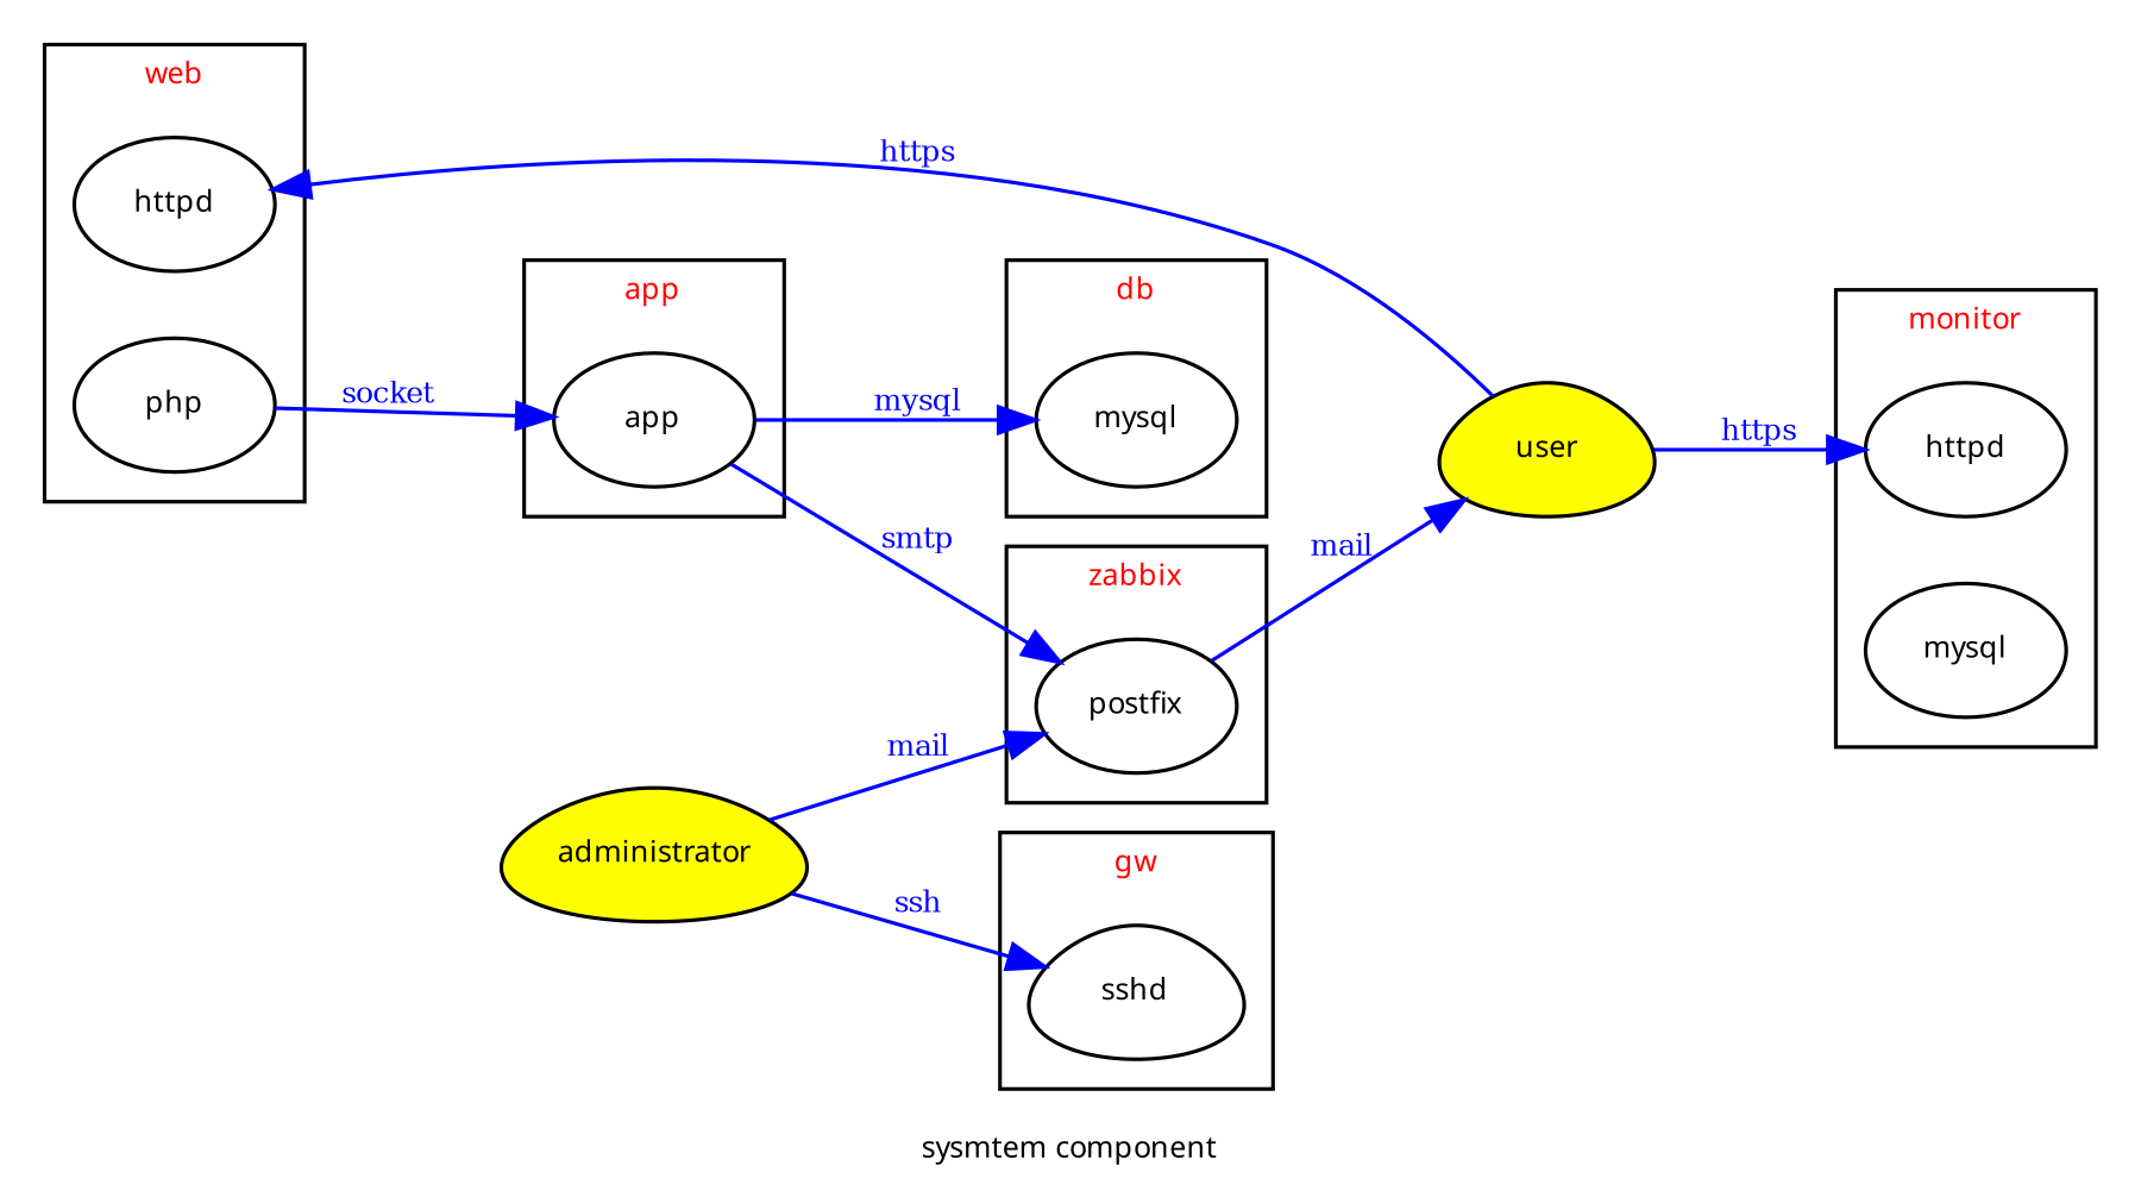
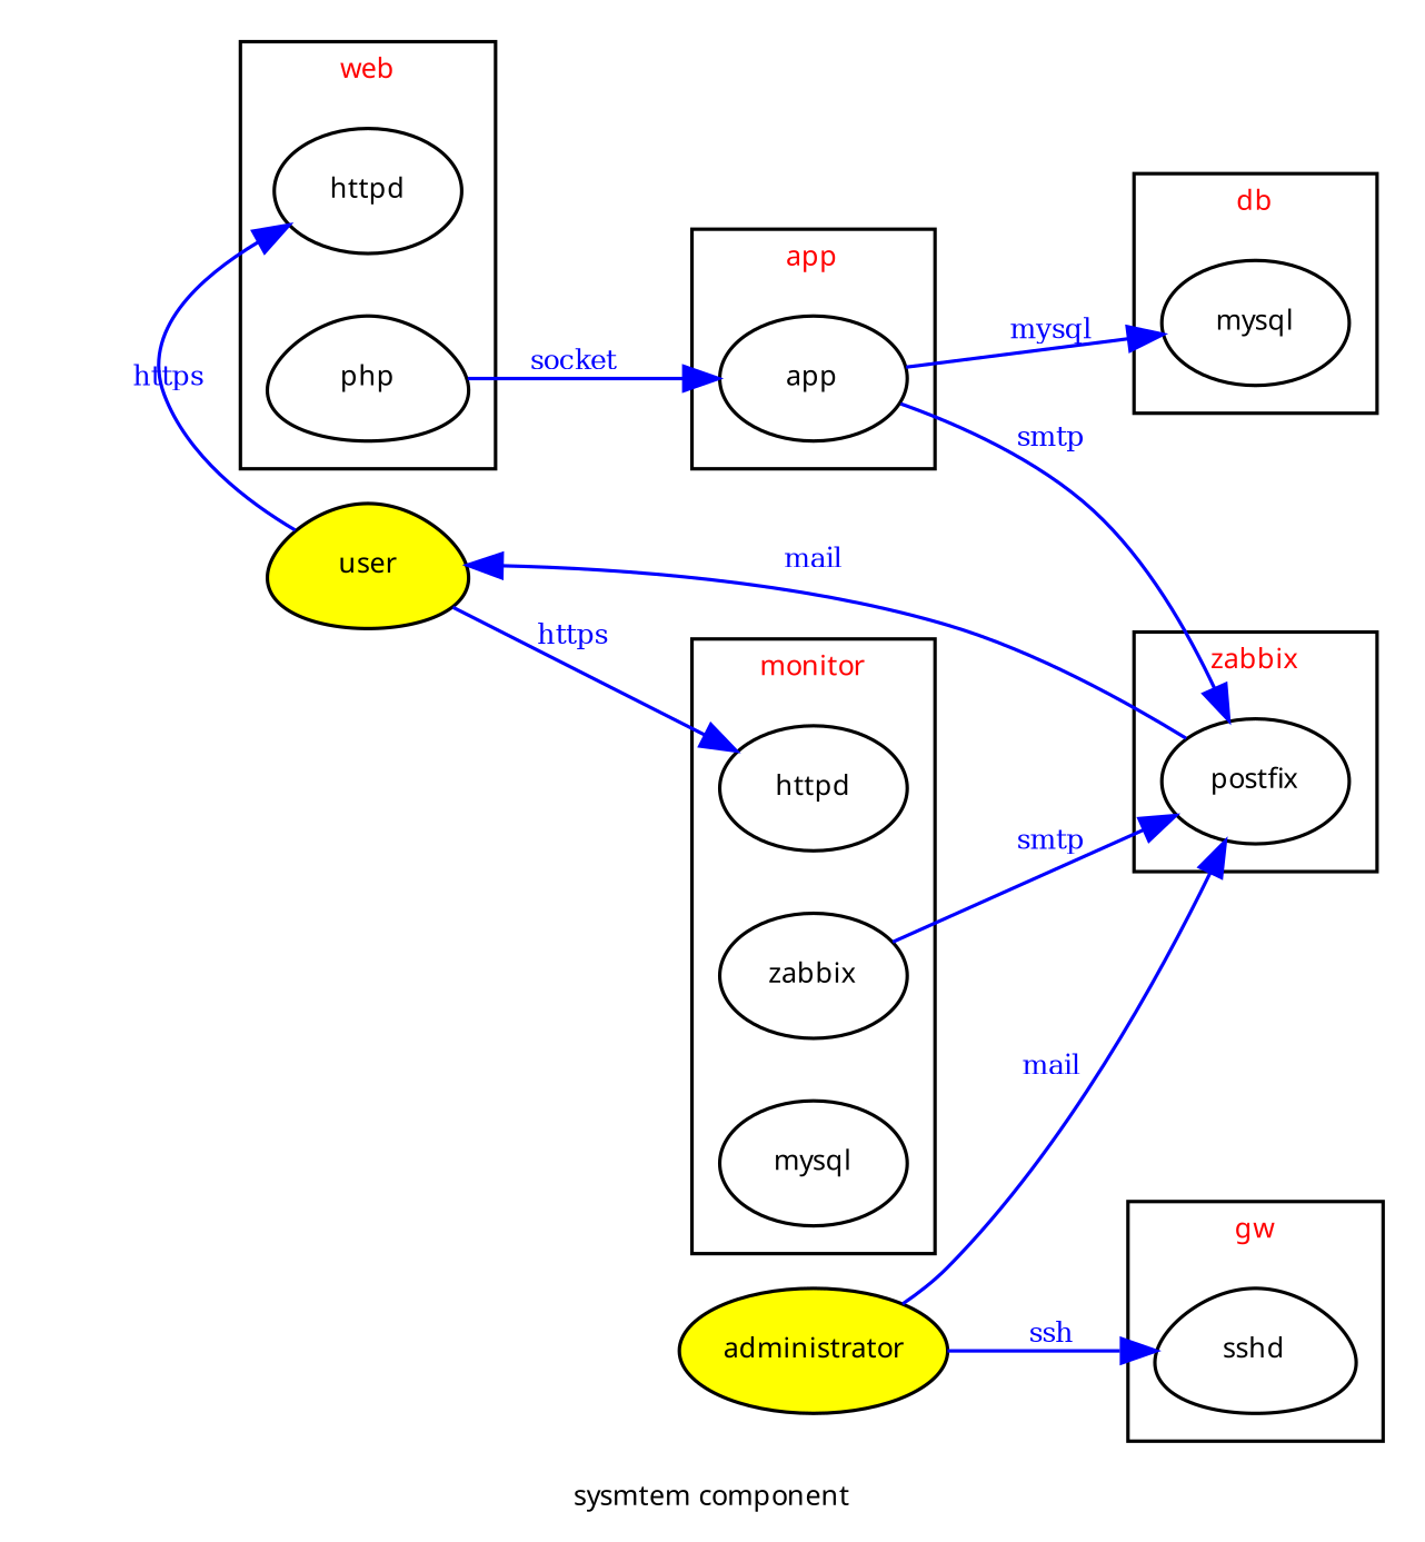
  digraph {
    compound=true
    fontname="MS Gothic"
    fontsize=8
    label="sysmtem component"
    rankdir=LR
    node [fontcoler=blue fontname="MS Gothic" fontsize=8 shape=ellipse]
    edge [color=blue fontcolor=blue fontsize=8 labefloat=flase]
    n1 [label=httpd]
-   n2 [label=php]
+   n2 [label=php shape=egg]
    n3 [label=app]
    n4 [label=postfix]
    n5 [label=mysql]
    n6 [label=httpd]
+   n7 [label=zabbix]
    n8 [label=mysql]
    n9 [label=sshd shape=egg]
    user [fillcolor=yellow shape=egg style="rounded,filled"]
-   administrator [fillcolor=yellow shape=egg style="rounded,filled"]
+   administrator [fillcolor=yellow style="rounded,filled"]
    subgraph cluster_1 {
      fontcolor=red
      label=web
      n1
      n2
    }
    subgraph cluster_2 {
      fontcolor=red
      label=app
      n3
    }
    subgraph cluster_3 {
      fontcolor=red
      label=zabbix
      n4
    }
    subgraph cluster_4 {
      fontcolor=red
      label=db
      n5
    }
    subgraph cluster_5 {
      fontcolor=red
      label=monitor
      n6
+     n7
      n8
    }
    subgraph cluster_6 {
      fontcolor=red
      label=gw
      n9
    }
    n2 -> n3 [label=socket]
    n3 -> n4 [label=smtp]
    n3 -> n5 [label=mysql]
    n4 -> user [label=mail]
+   n7 -> n4 [label=smtp]
    user -> n1 [label=https]
    user -> n6 [label=https]
    administrator -> n4 [label=mail]
    administrator -> n9 [label=ssh]
  }
